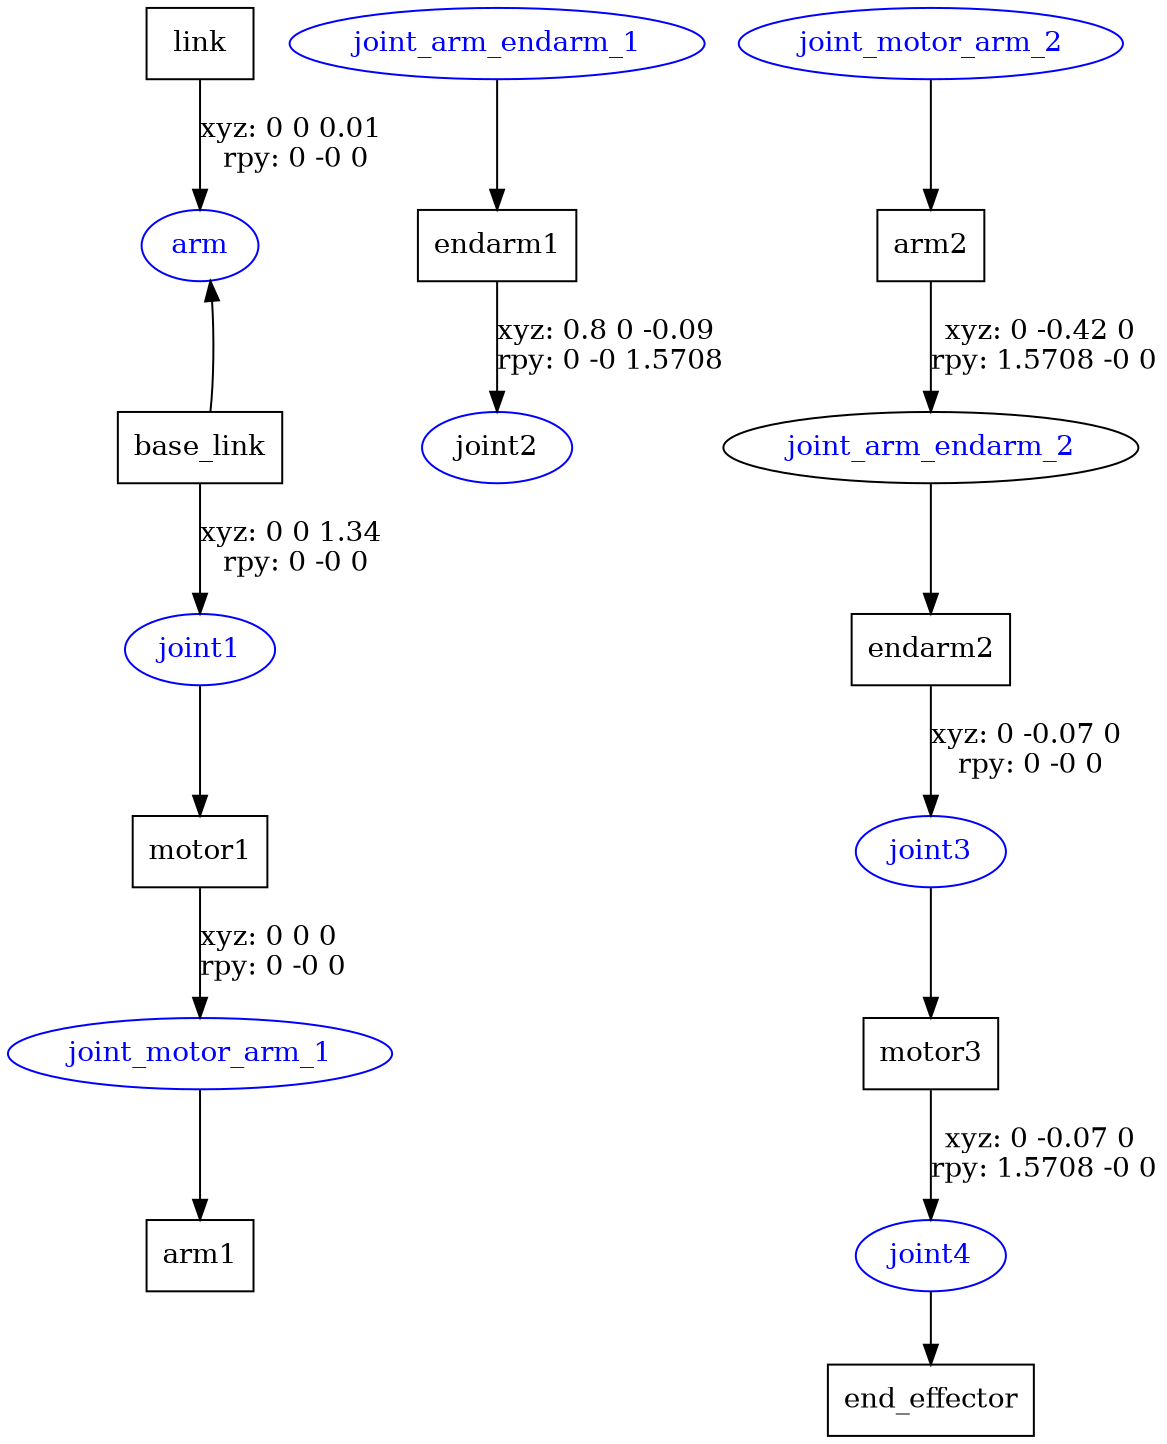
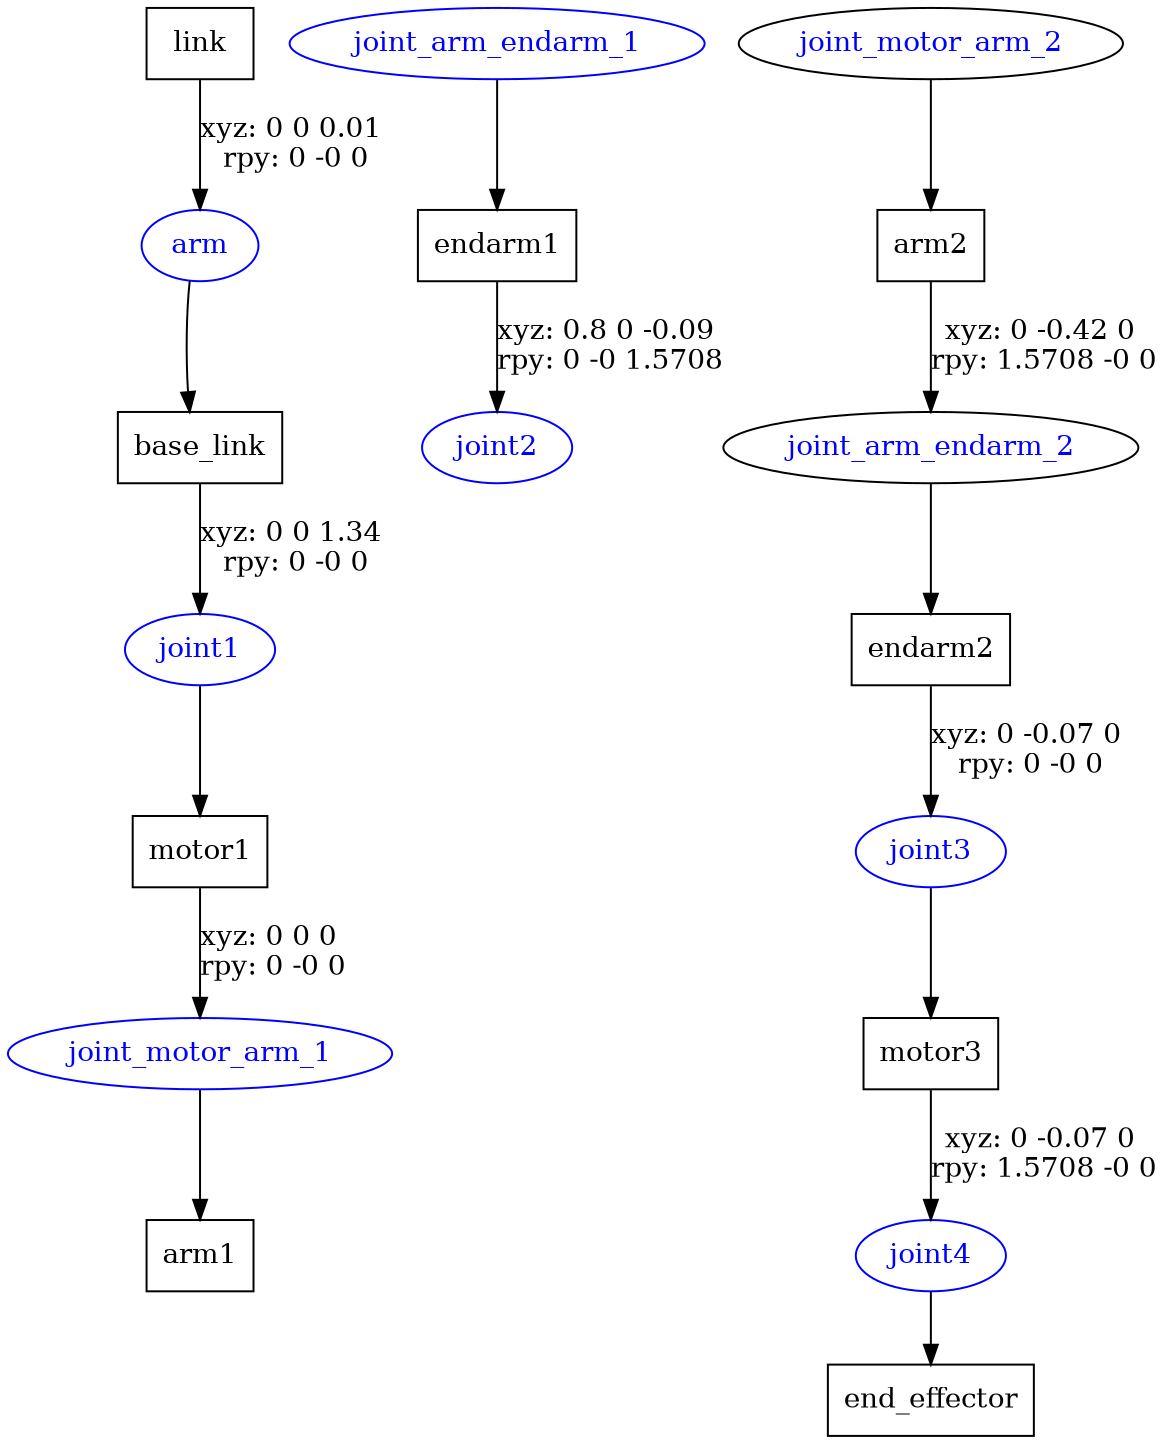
  digraph {
    node [shape=box]
    n1 [label=link]
    n2 [color=blue fontcolor=blue label=arm shape=ellipse]
    n3 [label=base_link]
    joint1 [color=blue fontcolor=blue shape=ellipse]
    n5 [label=motor1]
    joint_motor_arm_1 [color=blue fontcolor=blue shape=ellipse]
    n7 [label=arm1]
    joint_arm_endarm_1 [color=blue fontcolor=blue shape=ellipse]
    n9 [label=endarm1]
-   joint2 [color=blue fontcolor=black shape=ellipse]
-   joint_motor_arm_2 [color=blue fontcolor=blue shape=ellipse]
+   joint2 [color=blue fontcolor=blue shape=ellipse]
+   joint_motor_arm_2 [color=black fontcolor=blue shape=ellipse]
    n12 [label=arm2]
    joint_arm_endarm_2 [color=black fontcolor=blue shape=ellipse]
    n14 [label=endarm2]
    joint3 [color=blue fontcolor=blue shape=ellipse]
    n16 [label=motor3]
    joint4 [color=blue fontcolor=blue shape=ellipse]
    n18 [label=end_effector]
    n1 -> n2 [label="xyz: 0 0 0.01 \nrpy: 0 -0 0"]
-   n3 -> n2
+   n2 -> n3
    n3 -> joint1 [label="xyz: 0 0 1.34 \nrpy: 0 -0 0"]
    joint1 -> n5
    n5 -> joint_motor_arm_1 [label="xyz: 0 0 0 \nrpy: 0 -0 0"]
    joint_motor_arm_1 -> n7
    joint_arm_endarm_1 -> n9
    n9 -> joint2 [label="xyz: 0.8 0 -0.09 \nrpy: 0 -0 1.5708"]
    joint_motor_arm_2 -> n12
    n12 -> joint_arm_endarm_2 [label="xyz: 0 -0.42 0 \nrpy: 1.5708 -0 0"]
    joint_arm_endarm_2 -> n14
    n14 -> joint3 [label="xyz: 0 -0.07 0 \nrpy: 0 -0 0"]
    joint3 -> n16
    n16 -> joint4 [label="xyz: 0 -0.07 0 \nrpy: 1.5708 -0 0"]
    joint4 -> n18
  }
